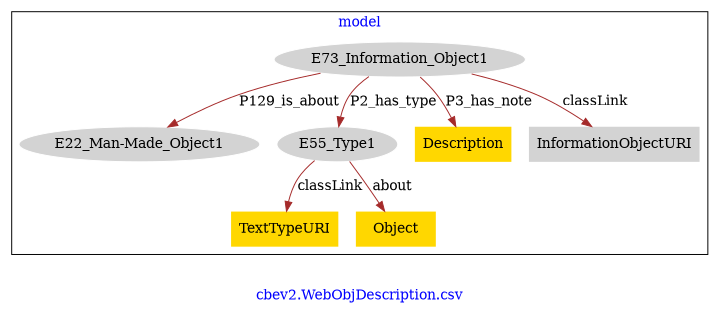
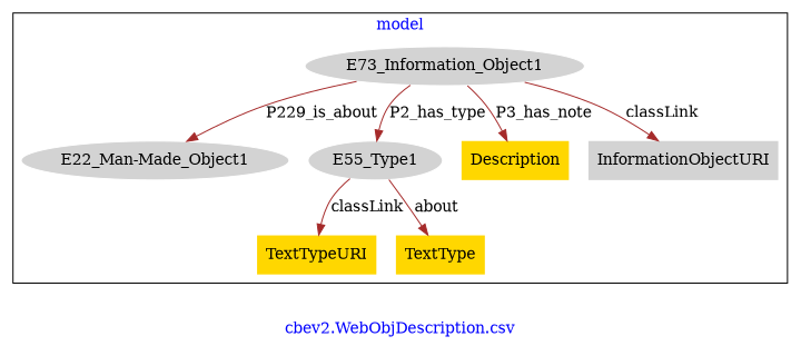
  digraph {
    fontcolor=blue
    label="cbev2.WebObjDescription.csv"
    remincross=true
    node [fillcolor=lightgray style=filled shape=plaintext]
    edge [color=brown fontcolor=black]
    n1 [color=white label="E22_Man-Made_Object1" shape=""]
    n2 [color=white label=E55_Type1 shape=""]
    n3 [fillcolor=gold label=TextTypeURI]
-   n4 [fillcolor=gold label=Object]
+   n4 [fillcolor=gold label=TextType]
    n5 [color=white label=E73_Information_Object1 shape=""]
    n6 [fillcolor=gold label=Description]
    n7 [label=InformationObjectURI]
    subgraph cluster_1 {
      label=model
      n1
      n2
      n3
      n4
      n5
      n6
      n7
    }
    n2 -> n3 [label=classLink]
    n2 -> n4 [label=about]
-   n5 -> n1 [label=P129_is_about]
+   n5 -> n1 [label=P229_is_about]
    n5 -> n2 [label=P2_has_type]
    n5 -> n6 [label=P3_has_note]
    n5 -> n7 [label=classLink]
  }
